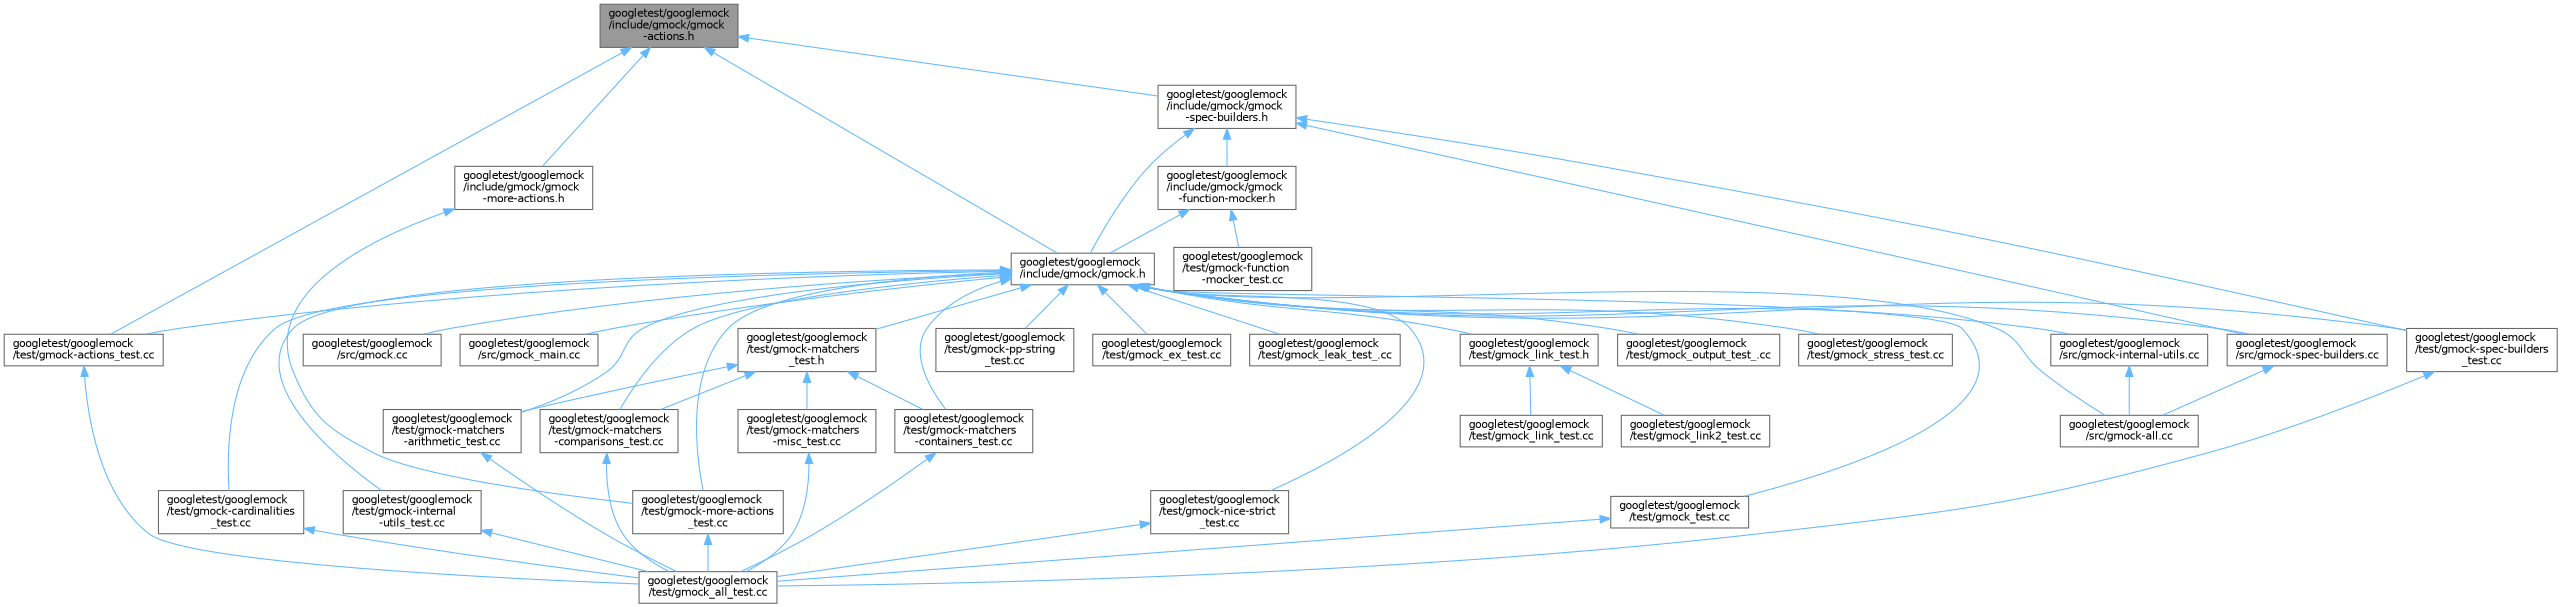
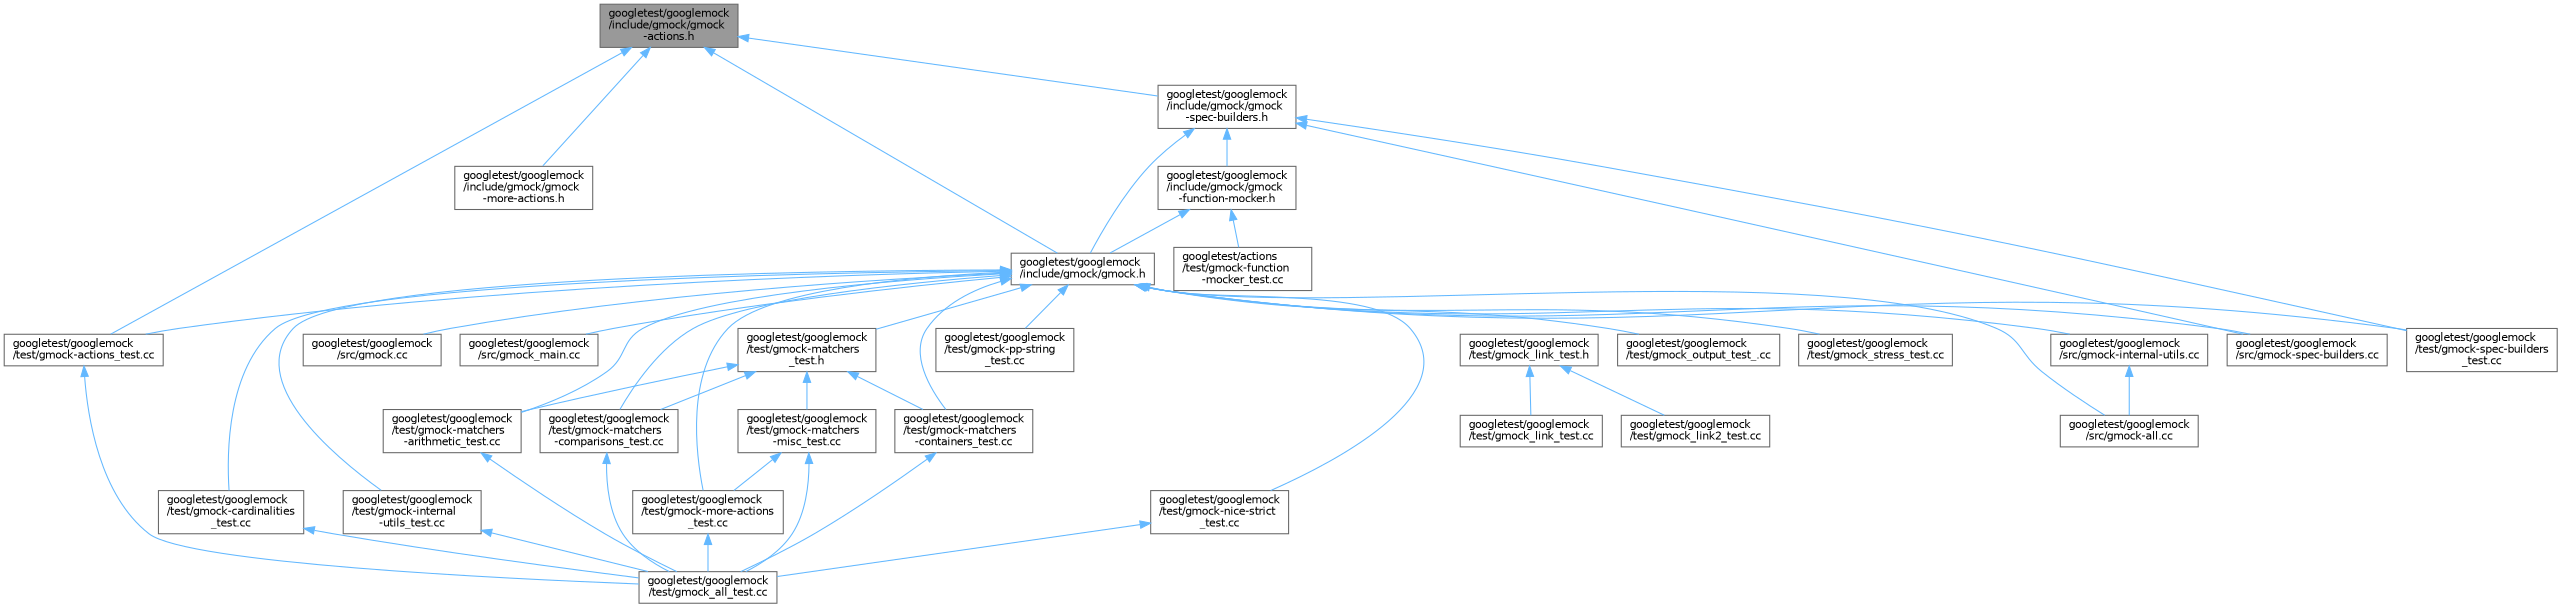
  digraph {
    node [color=grey40 fillcolor=white fontname=Helvetica fontsize=10 shape=box style=filled]
    edge [color=steelblue1 dir=back fontname=Helvetica fontsize=10 labelfontname=Helvetica labelfontsize=10 style=solid]
    n1 [color=gray40 fillcolor=grey60 fontcolor=black height=0.2 label="googletest/googlemock\l/include/gmock/gmock\l-actions.h" width=0.4]
    n2 [height=0.2 label="googletest/googlemock\l/include/gmock/gmock\l-more-actions.h" width=0.4]
    n3 [height=0.2 label="googletest/googlemock\l/include/gmock/gmock.h" width=0.4]
    n4 [height=0.2 label="googletest/googlemock\l/test/gmock-actions_test.cc" width=0.4]
    n5 [height=0.2 label="googletest/googlemock\l/include/gmock/gmock\l-spec-builders.h" width=0.4]
    n6 [height=0.2 label="googletest/googlemock\l/test/gmock-more-actions\l_test.cc" width=0.4]
    n7 [height=0.2 label="googletest/googlemock\l/src/gmock-all.cc" width=0.4]
    n8 [height=0.2 label="googletest/googlemock\l/src/gmock-internal-utils.cc" width=0.4]
    n9 [height=0.2 label="googletest/googlemock\l/src/gmock-spec-builders.cc" width=0.4]
    n10 [height=0.2 label="googletest/googlemock\l/src/gmock.cc" width=0.4]
    n11 [height=0.2 label="googletest/googlemock\l/src/gmock_main.cc" width=0.4]
    n12 [height=0.2 label="googletest/googlemock\l/test/gmock-cardinalities\l_test.cc" width=0.4]
    n13 [height=0.2 label="googletest/googlemock\l/test/gmock-internal\l-utils_test.cc" width=0.4]
    n14 [height=0.2 label="googletest/googlemock\l/test/gmock-matchers\l-arithmetic_test.cc" width=0.4]
    n15 [height=0.2 label="googletest/googlemock\l/test/gmock-matchers\l-comparisons_test.cc" width=0.4]
    n16 [height=0.2 label="googletest/googlemock\l/test/gmock-matchers\l-containers_test.cc" width=0.4]
    n17 [height=0.2 label="googletest/googlemock\l/test/gmock-matchers\l_test.h" width=0.4]
    n18 [height=0.2 label="googletest/googlemock\l/test/gmock-nice-strict\l_test.cc" width=0.4]
    n19 [height=0.2 label="googletest/googlemock\l/test/gmock-pp-string\l_test.cc" width=0.4]
    n20 [height=0.2 label="googletest/googlemock\l/test/gmock-spec-builders\l_test.cc" width=0.4]
-   n21 [height=0.2 label="googletest/googlemock\l/test/gmock_ex_test.cc" width=0.4]
-   n22 [height=0.2 label="googletest/googlemock\l/test/gmock_leak_test_.cc" width=0.4]
    n23 [height=0.2 label="googletest/googlemock\l/test/gmock_link_test.h" width=0.4]
    n24 [height=0.2 label="googletest/googlemock\l/test/gmock_output_test_.cc" width=0.4]
    n25 [height=0.2 label="googletest/googlemock\l/test/gmock_stress_test.cc" width=0.4]
-   n26 [height=0.2 label="googletest/googlemock\l/test/gmock_test.cc" width=0.4]
    n27 [height=0.2 label="googletest/googlemock\l/test/gmock_all_test.cc" width=0.4]
    n28 [height=0.2 label="googletest/googlemock\l/include/gmock/gmock\l-function-mocker.h" width=0.4]
-   n29 [height=0.2 label="googletest/googlemock\l/test/gmock-function\l-mocker_test.cc" width=0.4]
+   n29 [height=0.2 label="googletest/actions\l/test/gmock-function\l-mocker_test.cc" width=0.4]
    n30 [height=0.2 label="googletest/googlemock\l/test/gmock-matchers\l-misc_test.cc" width=0.4]
    n31 [height=0.2 label="googletest/googlemock\l/test/gmock_link2_test.cc" width=0.4]
    n32 [height=0.2 label="googletest/googlemock\l/test/gmock_link_test.cc" width=0.4]
    n1 -> n2
    n1 -> n3
    n1 -> n4
    n1 -> n5
-   n2 -> n6
+   n30 -> n6
    n3 -> n4
    n3 -> n6
    n3 -> n7
    n3 -> n8
    n3 -> n9
    n3 -> n10
    n3 -> n11
    n3 -> n12
    n3 -> n13
    n3 -> n14
    n3 -> n15
    n3 -> n16
    n3 -> n17
    n3 -> n18
    n3 -> n19
    n3 -> n20
-   n3 -> n21
-   n3 -> n22
-   n3 -> n23
    n3 -> n24
    n3 -> n25
-   n3 -> n26
    n4 -> n27
    n5 -> n3
    n5 -> n9
    n5 -> n20
    n5 -> n28
    n6 -> n27
    n8 -> n7
-   n9 -> n7
    n12 -> n27
    n13 -> n27
    n14 -> n27
    n15 -> n27
    n16 -> n27
    n17 -> n14
    n17 -> n15
    n17 -> n16
    n17 -> n30
    n18 -> n27
-   n20 -> n27
    n23 -> n31
    n23 -> n32
-   n26 -> n27
    n28 -> n3
    n28 -> n29
    n30 -> n27
  }
